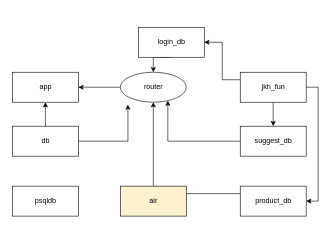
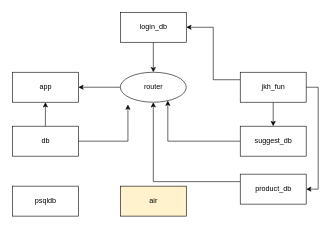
  <mxCell id="0" />
  <mxCell id="1" parent="0" />
  <mxCell id="2" value="app" style="html=1;" vertex="1" parent="1"><mxGeometry x="20" y="120" width="110" height="50" as="geometry" /></mxCell>
  <mxCell id="3" style="edgeStyle=orthogonalEdgeStyle;rounded=0;orthogonalLoop=1;jettySize=auto;html=1;exitX=0.5;exitY=0;exitDx=0;exitDy=0;entryX=0.5;entryY=1;entryDx=0;entryDy=0;" edge="1" parent="1" source="5" target="2"><mxGeometry relative="1" as="geometry" /></mxCell>
  <mxCell id="4" style="edgeStyle=orthogonalEdgeStyle;rounded=0;orthogonalLoop=1;jettySize=auto;html=1;exitX=1;exitY=0.5;exitDx=0;exitDy=0;entryX=0.115;entryY=1.077;entryDx=0;entryDy=0;entryPerimeter=0;" edge="1" parent="1" source="5" target="9"><mxGeometry relative="1" as="geometry" /></mxCell>
  <mxCell id="5" value="db" style="html=1;" vertex="1" parent="1"><mxGeometry x="20" y="210" width="110" height="50" as="geometry" /></mxCell>
  <mxCell id="6" style="edgeStyle=orthogonalEdgeStyle;rounded=0;orthogonalLoop=1;jettySize=auto;html=1;exitX=0.5;exitY=1;exitDx=0;exitDy=0;entryX=0.5;entryY=0;entryDx=0;entryDy=0;" edge="1" parent="1" source="7" target="9"><mxGeometry relative="1" as="geometry" /></mxCell>
- <mxCell id="7" value="login_db" style="html=1;" vertex="1" parent="1"><mxGeometry x="230" y="45" width="110" height="50" as="geometry" /></mxCell>
+ <mxCell id="7" value="login_db" style="html=1;" vertex="1" parent="1"><mxGeometry x="200" y="20" width="110" height="50" as="geometry" /></mxCell>
  <mxCell id="8" style="edgeStyle=orthogonalEdgeStyle;rounded=0;orthogonalLoop=1;jettySize=auto;html=1;exitX=0;exitY=0.5;exitDx=0;exitDy=0;entryX=1;entryY=0.5;entryDx=0;entryDy=0;" edge="1" parent="1" source="9" target="2"><mxGeometry relative="1" as="geometry" /></mxCell>
  <mxCell id="9" value="router" style="ellipse;html=1;" vertex="1" parent="1"><mxGeometry x="200" y="120" width="110" height="50" as="geometry" /></mxCell>
  <mxCell id="10" style="edgeStyle=orthogonalEdgeStyle;rounded=0;orthogonalLoop=1;jettySize=auto;html=1;exitX=0.5;exitY=1;exitDx=0;exitDy=0;entryX=0.5;entryY=0;entryDx=0;entryDy=0;" edge="1" parent="1" source="13" target="17"><mxGeometry relative="1" as="geometry" /></mxCell>
  <mxCell id="11" style="edgeStyle=orthogonalEdgeStyle;rounded=0;orthogonalLoop=1;jettySize=auto;html=1;exitX=0;exitY=0.25;exitDx=0;exitDy=0;entryX=1;entryY=0.5;entryDx=0;entryDy=0;" edge="1" parent="1" source="13" target="7"><mxGeometry relative="1" as="geometry" /></mxCell>
  <mxCell id="12" style="edgeStyle=orthogonalEdgeStyle;rounded=0;orthogonalLoop=1;jettySize=auto;html=1;exitX=1;exitY=0.5;exitDx=0;exitDy=0;entryX=1;entryY=0.5;entryDx=0;entryDy=0;" edge="1" parent="1" source="13" target="15"><mxGeometry relative="1" as="geometry" /></mxCell>
  <mxCell id="13" value="jkh_fun" style="html=1;" vertex="1" parent="1"><mxGeometry x="400" y="120" width="110" height="50" as="geometry" /></mxCell>
  <mxCell id="14" style="edgeStyle=orthogonalEdgeStyle;rounded=0;orthogonalLoop=1;jettySize=auto;html=1;exitX=0;exitY=0.25;exitDx=0;exitDy=0;entryX=0.5;entryY=1;entryDx=0;entryDy=0;" edge="1" parent="1" source="15" target="9"><mxGeometry relative="1" as="geometry" /></mxCell>
- <mxCell id="15" value="product_db" style="html=1;" vertex="1" parent="1"><mxGeometry x="400" y="310" width="110" height="50" as="geometry" /></mxCell>
+ <mxCell id="15" value="product_db" style="html=1;" vertex="1" parent="1"><mxGeometry x="400" y="290" width="110" height="50" as="geometry" /></mxCell>
  <mxCell id="16" style="edgeStyle=orthogonalEdgeStyle;rounded=0;orthogonalLoop=1;jettySize=auto;html=1;exitX=0;exitY=0.5;exitDx=0;exitDy=0;entryX=0.75;entryY=1;entryDx=0;entryDy=0;" edge="1" parent="1" source="17" target="9"><mxGeometry relative="1" as="geometry" /></mxCell>
  <mxCell id="17" value="suggest_db" style="html=1;" vertex="1" parent="1"><mxGeometry x="400" y="210" width="110" height="50" as="geometry" /></mxCell>
  <mxCell id="18" value="psqldb" style="html=1;" vertex="1" parent="1"><mxGeometry x="20" y="310" width="110" height="50" as="geometry" /></mxCell>
  <mxCell id="19" value="air" style="html=1;fillColor=#fff2cc;" vertex="1" parent="1"><mxGeometry x="200" y="310" width="110" height="50" as="geometry" /></mxCell>
